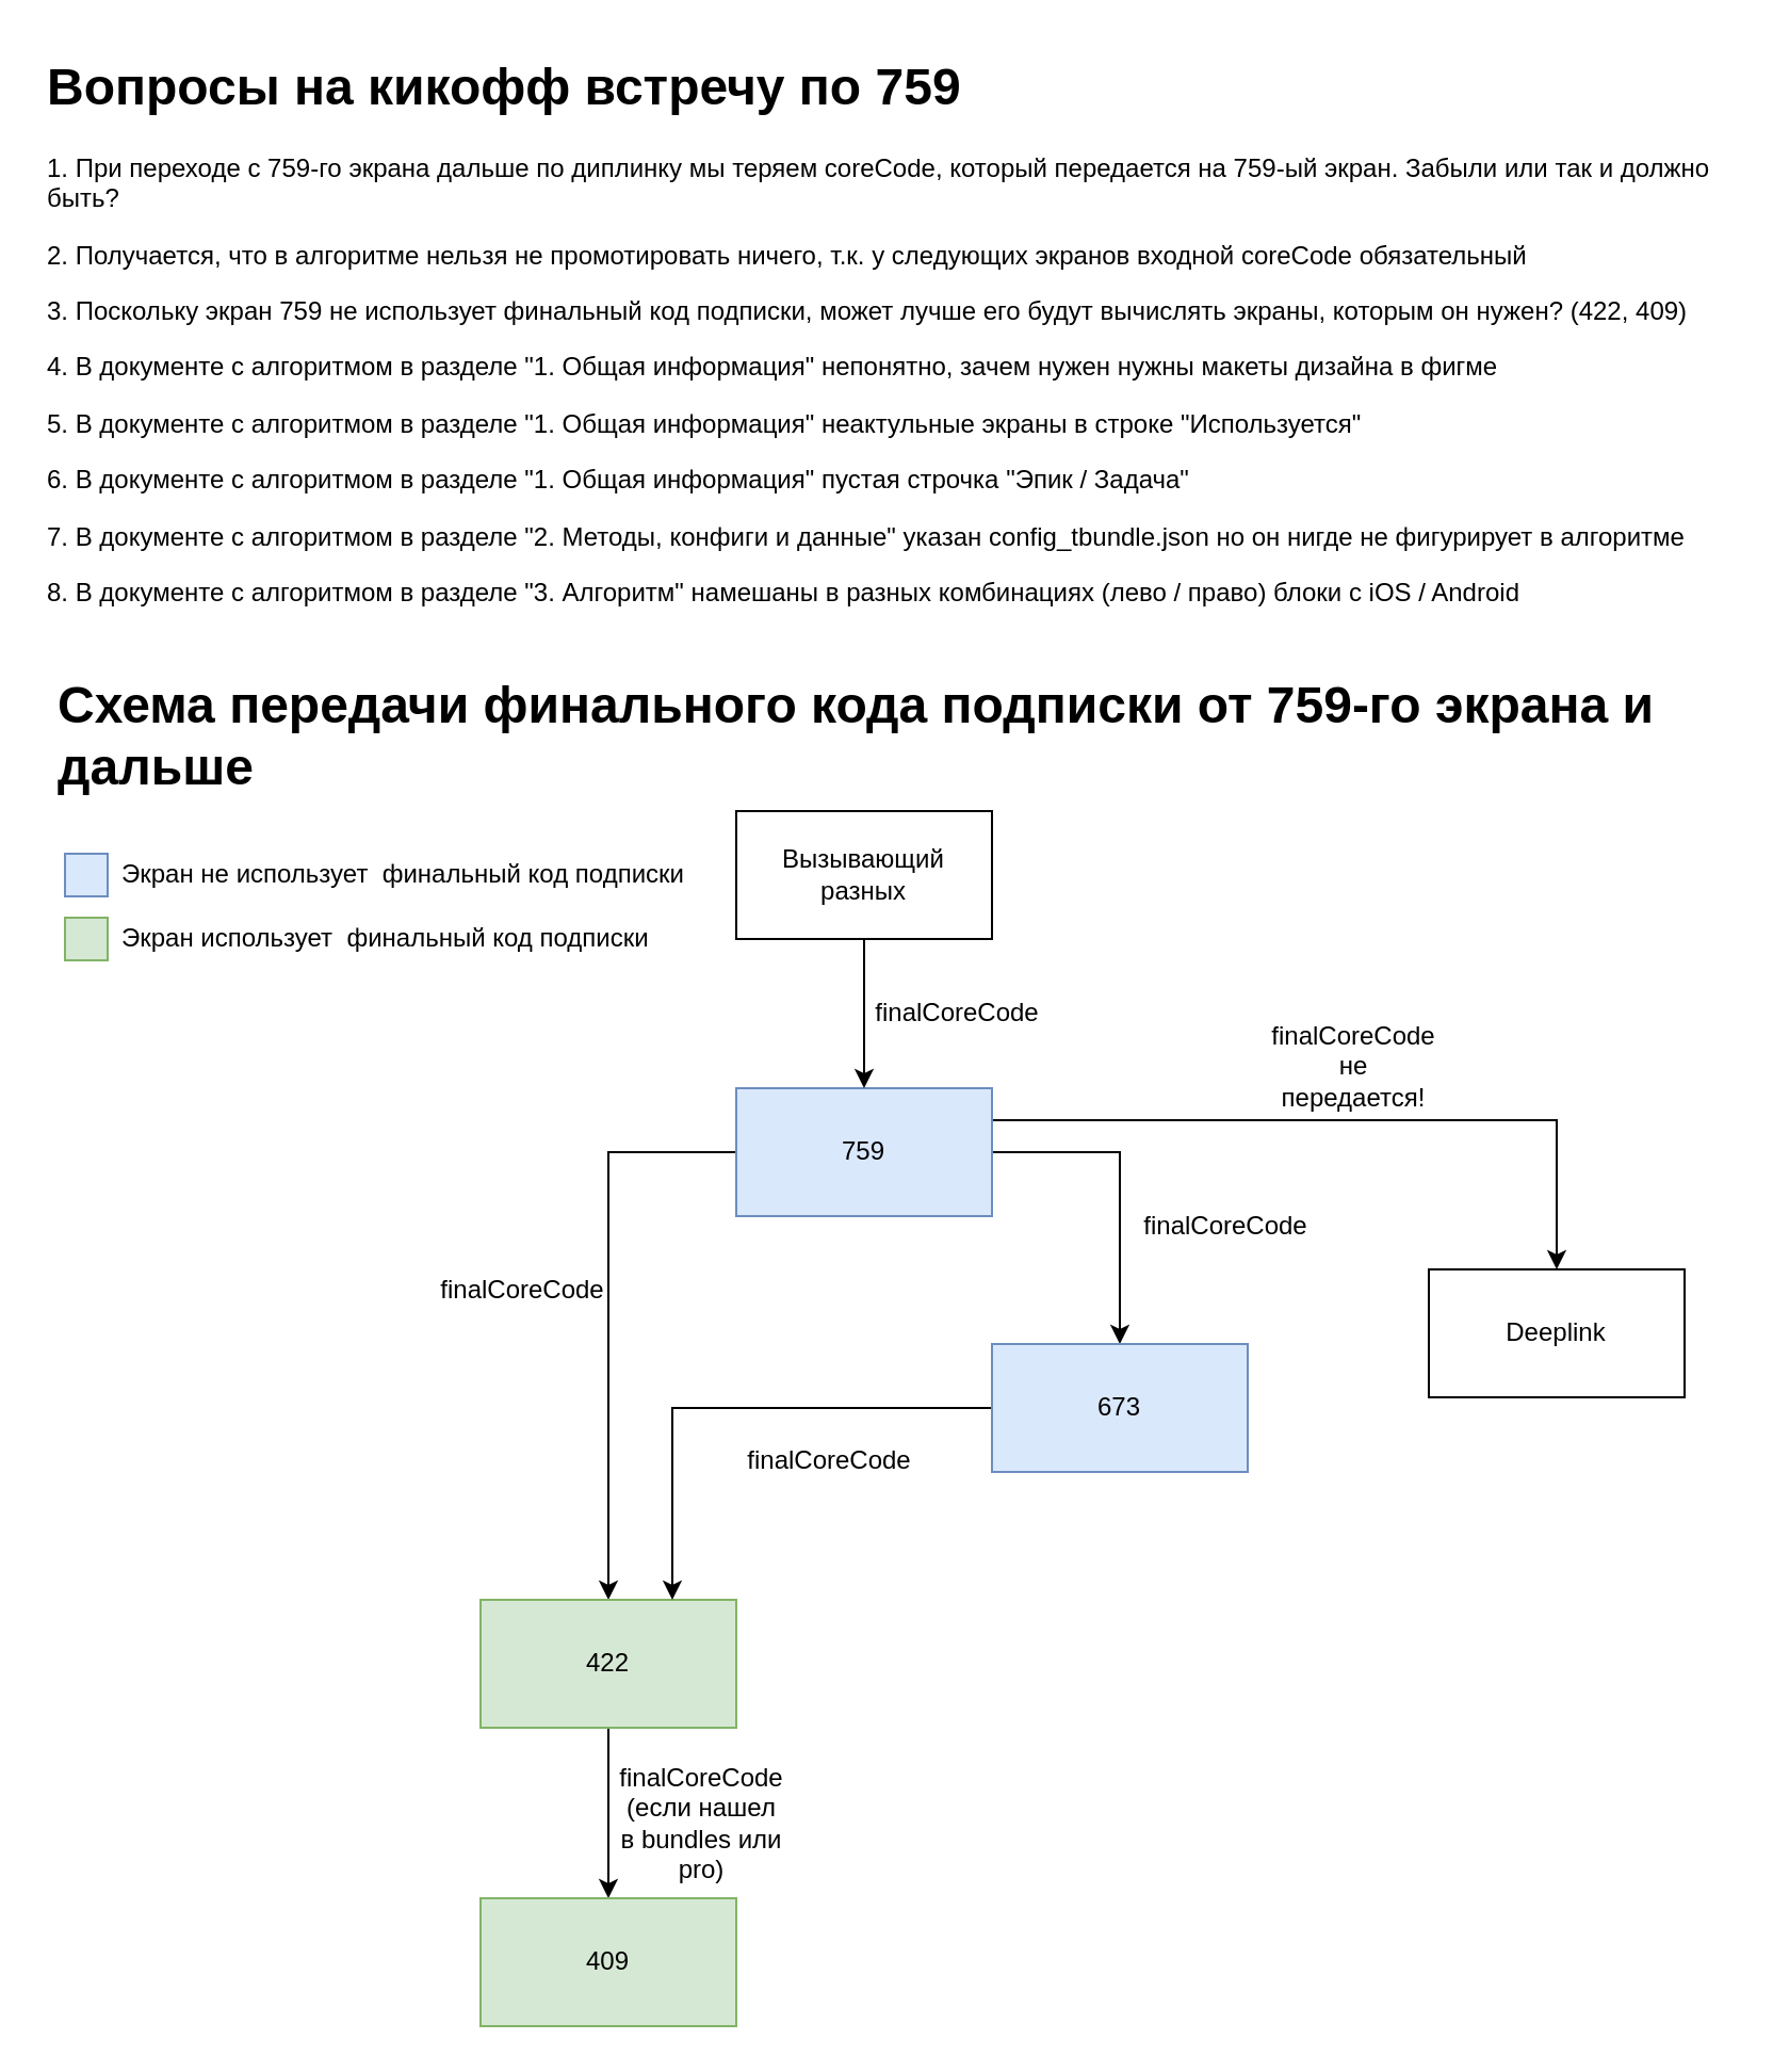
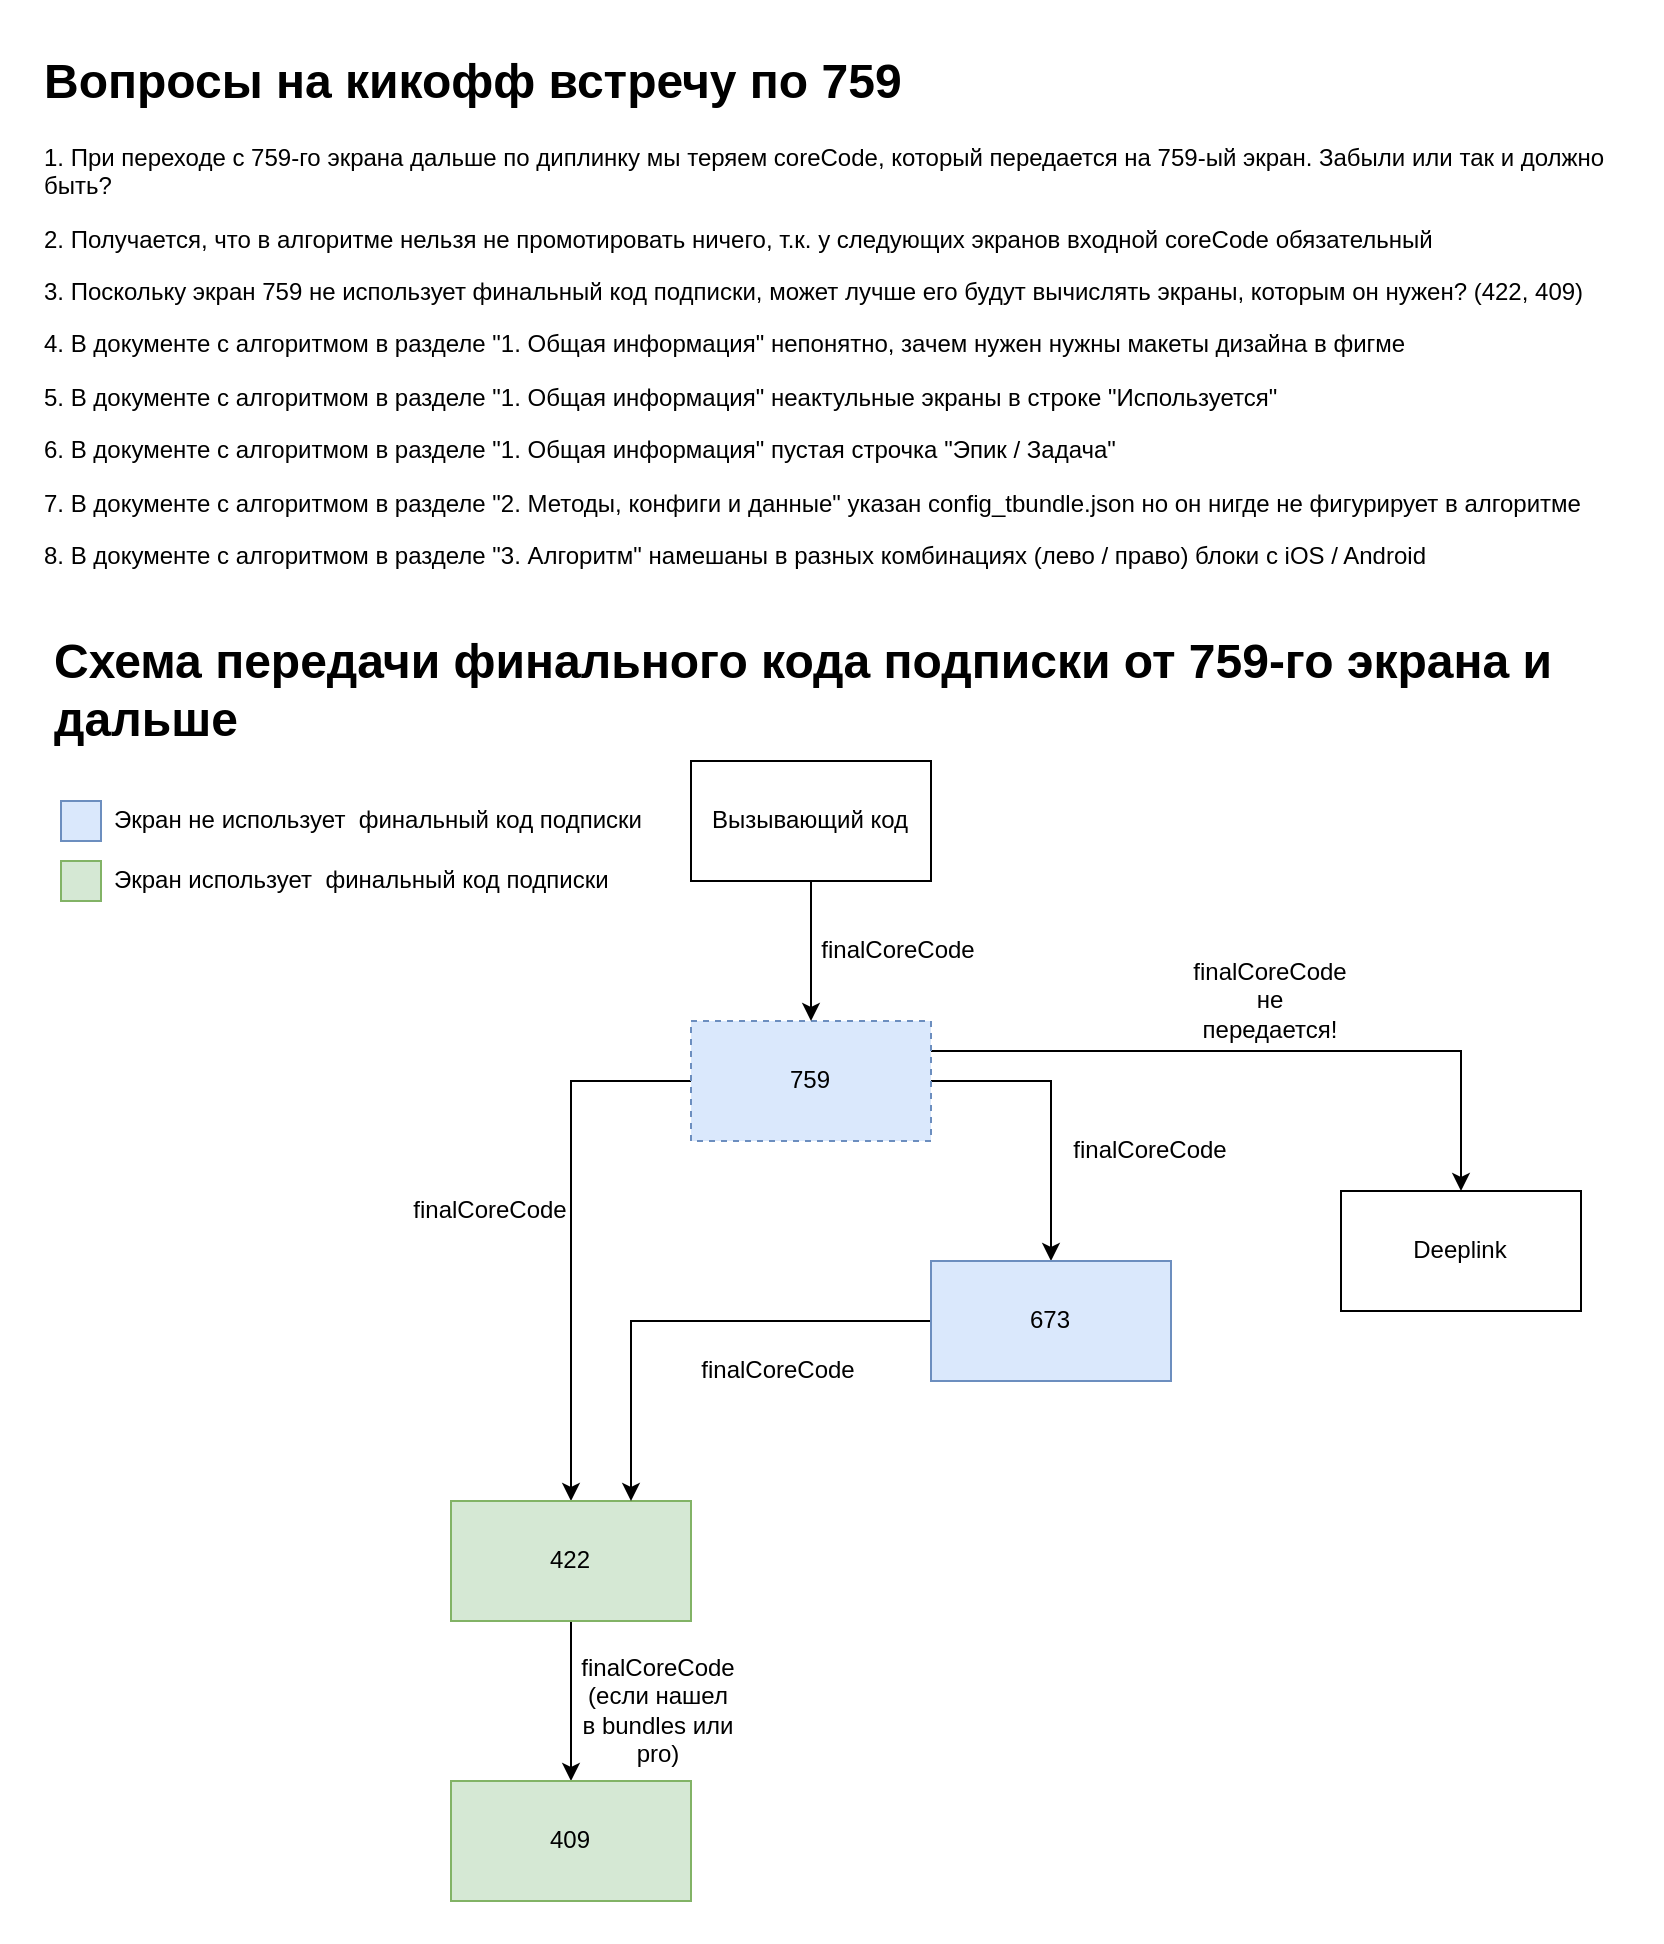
  <mxCell id="0" />
  <mxCell id="1" parent="0" />
  <mxCell id="2" value="&lt;h1 style=&quot;margin-top: 0px;&quot;&gt;Вопросы на кикофф встречу по 759&lt;/h1&gt;&lt;p&gt;1. При переходе с 759-го экрана дальше по диплинку мы теряем coreCode, который передается на 759-ый экран. Забыли или так и должно быть?&lt;/p&gt;&lt;p&gt;2. Получается, что в алгоритме нельзя не промотировать ничего, т.к. у следующих экранов входной coreCode обязательный&lt;/p&gt;&lt;p&gt;3. Поскольку экран 759 не использует финальный код подписки, может лучше его будут вычислять экраны, которым он нужен? (422, 409)&lt;/p&gt;&lt;p&gt;4. В документе с алгоритмом в разделе &quot;1. Общая информация&quot; непонятно, зачем нужен нужны макеты дизайна в фигме&lt;/p&gt;&lt;p&gt;5. В документе с алгоритмом в разделе &quot;1. Общая информация&quot; неактульные экраны в строке &quot;Используется&quot;&lt;/p&gt;&lt;p&gt;6. В документе с алгоритмом в разделе &quot;1. Общая информация&quot; пустая строчка &quot;Эпик / Задача&quot;&lt;/p&gt;&lt;p&gt;7. В документе с алгоритмом в разделе &quot;2. Методы, конфиги и данные&quot; указан config_tbundle.json но он нигде не фигурирует в алгоритме&lt;/p&gt;&lt;p&gt;8. В документе с алгоритмом в разделе &quot;3. Алгоритм&quot; намешаны в разных комбинациях (лево / право) блоки с iOS / Android&lt;/p&gt;" style="text;html=1;whiteSpace=wrap;overflow=hidden;rounded=0;" parent="1" vertex="1"><mxGeometry x="20" y="20" width="790" height="280" as="geometry" /></mxCell>
  <mxCell id="3" style="edgeStyle=orthogonalEdgeStyle;rounded=0;orthogonalLoop=1;jettySize=auto;html=1;exitX=1;exitY=0.5;exitDx=0;exitDy=0;" parent="1" source="6" target="10" edge="1"><mxGeometry relative="1" as="geometry" /></mxCell>
  <mxCell id="4" style="edgeStyle=orthogonalEdgeStyle;rounded=0;orthogonalLoop=1;jettySize=auto;html=1;entryX=0.5;entryY=0;entryDx=0;entryDy=0;exitX=0;exitY=0.5;exitDx=0;exitDy=0;" parent="1" source="6" target="8" edge="1"><mxGeometry relative="1" as="geometry" /></mxCell>
  <mxCell id="5" style="edgeStyle=orthogonalEdgeStyle;rounded=0;orthogonalLoop=1;jettySize=auto;html=1;exitX=1;exitY=0.25;exitDx=0;exitDy=0;" edge="1" parent="1" source="6" target="24"><mxGeometry relative="1" as="geometry" /></mxCell>
- <mxCell id="6" value="759" style="rounded=0;whiteSpace=wrap;html=1;labelBackgroundColor=none;fillColor=#dae8fc;strokeColor=#6c8ebf;" parent="1" vertex="1"><mxGeometry x="345" y="510" width="120" height="60" as="geometry" /></mxCell>
+ <mxCell id="6" value="759" style="rounded=0;whiteSpace=wrap;html=1;labelBackgroundColor=none;fillColor=#dae8fc;strokeColor=#6c8ebf;dashed=1;" parent="1" vertex="1"><mxGeometry x="345" y="510" width="120" height="60" as="geometry" /></mxCell>
  <mxCell id="7" style="edgeStyle=orthogonalEdgeStyle;rounded=0;orthogonalLoop=1;jettySize=auto;html=1;" parent="1" source="8" target="17" edge="1"><mxGeometry relative="1" as="geometry" /></mxCell>
  <mxCell id="8" value="422" style="rounded=0;whiteSpace=wrap;html=1;fillColor=#d5e8d4;strokeColor=#82b366;" parent="1" vertex="1"><mxGeometry x="225" y="750" width="120" height="60" as="geometry" /></mxCell>
  <mxCell id="9" style="edgeStyle=orthogonalEdgeStyle;rounded=0;orthogonalLoop=1;jettySize=auto;html=1;entryX=0.75;entryY=0;entryDx=0;entryDy=0;" parent="1" source="10" target="8" edge="1"><mxGeometry relative="1" as="geometry" /></mxCell>
  <mxCell id="10" value="673" style="rounded=0;whiteSpace=wrap;html=1;fillColor=#dae8fc;strokeColor=#6c8ebf;" parent="1" vertex="1"><mxGeometry x="465" y="630" width="120" height="60" as="geometry" /></mxCell>
  <mxCell id="11" style="edgeStyle=orthogonalEdgeStyle;rounded=0;orthogonalLoop=1;jettySize=auto;html=1;" parent="1" source="12" target="6" edge="1"><mxGeometry relative="1" as="geometry" /></mxCell>
- <mxCell id="12" value="Вызывающий разных" style="rounded=0;whiteSpace=wrap;html=1;" parent="1" vertex="1"><mxGeometry x="345" y="380" width="120" height="60" as="geometry" /></mxCell>
+ <mxCell id="12" value="Вызывающий код" style="rounded=0;whiteSpace=wrap;html=1;" parent="1" vertex="1"><mxGeometry x="345" y="380" width="120" height="60" as="geometry" /></mxCell>
  <mxCell id="13" value="finalCoreCode" style="text;html=1;align=center;verticalAlign=middle;whiteSpace=wrap;rounded=0;" parent="1" vertex="1"><mxGeometry x="419" y="460" width="60" height="30" as="geometry" /></mxCell>
  <mxCell id="14" value="finalCoreCode" style="text;html=1;align=center;verticalAlign=middle;whiteSpace=wrap;rounded=0;" parent="1" vertex="1"><mxGeometry x="545" y="560" width="60" height="30" as="geometry" /></mxCell>
  <mxCell id="15" value="finalCoreCode" style="text;html=1;align=center;verticalAlign=middle;whiteSpace=wrap;rounded=0;" parent="1" vertex="1"><mxGeometry x="215" y="590" width="60" height="30" as="geometry" /></mxCell>
  <mxCell id="16" value="finalCoreCode" style="text;html=1;align=center;verticalAlign=middle;whiteSpace=wrap;rounded=0;" parent="1" vertex="1"><mxGeometry x="359" y="670" width="60" height="30" as="geometry" /></mxCell>
  <mxCell id="17" value="409" style="rounded=0;whiteSpace=wrap;html=1;fillColor=#d5e8d4;strokeColor=#82b366;" parent="1" vertex="1"><mxGeometry x="225" y="890" width="120" height="60" as="geometry" /></mxCell>
  <mxCell id="18" value="finalCoreCode (если нашел в bundles или pro)" style="text;html=1;align=center;verticalAlign=middle;whiteSpace=wrap;rounded=0;" parent="1" vertex="1"><mxGeometry x="299" y="840" width="60" height="30" as="geometry" /></mxCell>
  <mxCell id="19" value="Схема передачи финального кода подписки от 759-го экрана и дальше" style="text;html=1;align=left;verticalAlign=middle;whiteSpace=wrap;rounded=0;fontStyle=1;fontSize=24;" parent="1" vertex="1"><mxGeometry x="25" y="330" width="780" height="30" as="geometry" /></mxCell>
  <mxCell id="20" value="" style="rounded=0;whiteSpace=wrap;html=1;fillColor=#dae8fc;strokeColor=#6c8ebf;" vertex="1" parent="1"><mxGeometry x="30" y="400" width="20" height="20" as="geometry" /></mxCell>
  <mxCell id="21" value="" style="rounded=0;whiteSpace=wrap;html=1;fillColor=#d5e8d4;strokeColor=#82b366;" vertex="1" parent="1"><mxGeometry x="30" y="430" width="20" height="20" as="geometry" /></mxCell>
  <mxCell id="22" value="Экран не использует &amp;nbsp;финальный код подписки" style="text;html=1;align=left;verticalAlign=middle;whiteSpace=wrap;rounded=0;" vertex="1" parent="1"><mxGeometry x="55" y="395" width="290" height="30" as="geometry" /></mxCell>
  <mxCell id="23" value="Экран использует &amp;nbsp;финальный код подписки" style="text;html=1;align=left;verticalAlign=middle;whiteSpace=wrap;rounded=0;" vertex="1" parent="1"><mxGeometry x="55" y="425" width="290" height="30" as="geometry" /></mxCell>
  <mxCell id="24" value="Deeplink" style="rounded=0;whiteSpace=wrap;html=1;" vertex="1" parent="1"><mxGeometry x="670" y="595" width="120" height="60" as="geometry" /></mxCell>
  <mxCell id="25" value="finalCoreCode не передается!" style="text;html=1;align=center;verticalAlign=middle;whiteSpace=wrap;rounded=0;" vertex="1" parent="1"><mxGeometry x="605" y="480" width="60" height="40" as="geometry" /></mxCell>
